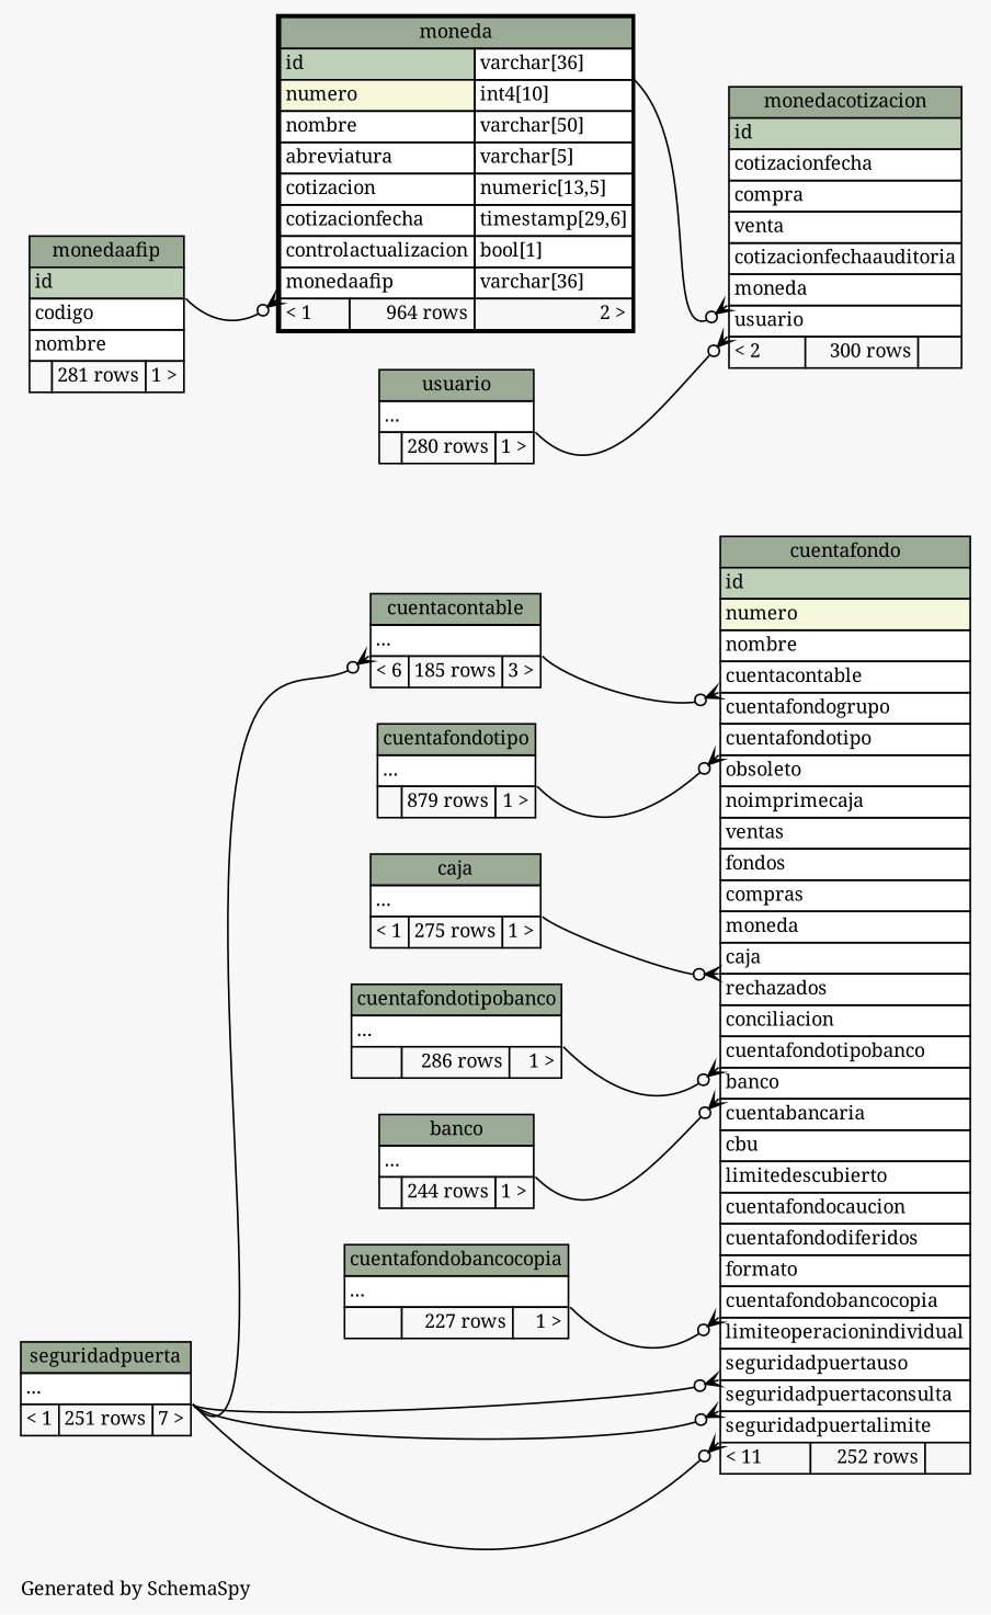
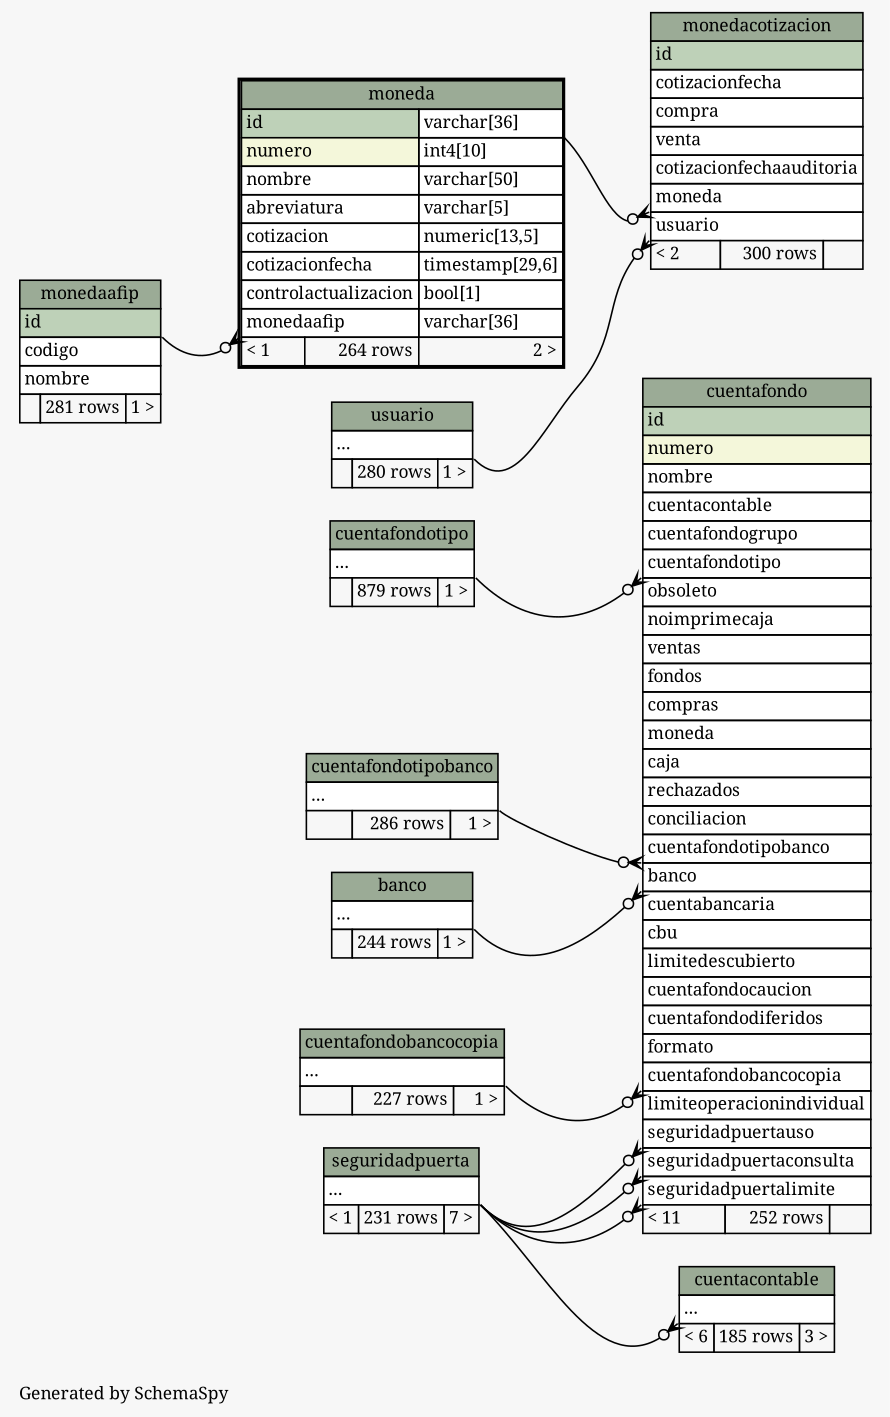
  digraph {
    bgcolor="#f7f7f7"
    fontname="Noto Serif"
    fontsize=11
    label="\nGenerated by SchemaSpy"
    labeljust=l
    nodesep=0.18
    rankdir=RL
    ranksep=0.46
    node [fontname="Noto Serif" fontsize=11 shape=plaintext]
    edge [arrowhead=none arrowsize=0.8 arrowtail=crowodot dir=back fontname="Noto Serif" headport="elipses:se"]
-   n1 [label=<     <TABLE BORDER="0" CELLBORDER="1" CELLSPACING="0" BGCOLOR="#ffffff">       <TR><TD COLSPAN="3" BGCOLOR="#9bab96" ALIGN="CENTER">caja</TD></TR>       <TR><TD PORT="elipses" COLSPAN="3" ALIGN="LEFT">...</TD></TR>       <TR><TD ALIGN="LEFT" BGCOLOR="#f7f7f7">&lt; 1</TD><TD ALIGN="RIGHT" BGCOLOR="#f7f7f7">275 rows</TD><TD ALIGN="RIGHT" BGCOLOR="#f7f7f7">1 &gt;</TD></TR>     </TABLE>>]
-   n2 [label=<     <TABLE BORDER="0" CELLBORDER="1" CELLSPACING="0" BGCOLOR="#ffffff">       <TR><TD COLSPAN="3" BGCOLOR="#9bab96" ALIGN="CENTER">seguridadpuerta</TD></TR>       <TR><TD PORT="elipses" COLSPAN="3" ALIGN="LEFT">...</TD></TR>       <TR><TD ALIGN="LEFT" BGCOLOR="#f7f7f7">&lt; 1</TD><TD ALIGN="RIGHT" BGCOLOR="#f7f7f7">251 rows</TD><TD ALIGN="RIGHT" BGCOLOR="#f7f7f7">7 &gt;</TD></TR>     </TABLE>>]
+   n2 [label=<     <TABLE BORDER="0" CELLBORDER="1" CELLSPACING="0" BGCOLOR="#ffffff">       <TR><TD COLSPAN="3" BGCOLOR="#9bab96" ALIGN="CENTER">seguridadpuerta</TD></TR>       <TR><TD PORT="elipses" COLSPAN="3" ALIGN="LEFT">...</TD></TR>       <TR><TD ALIGN="LEFT" BGCOLOR="#f7f7f7">&lt; 1</TD><TD ALIGN="RIGHT" BGCOLOR="#f7f7f7">231 rows</TD><TD ALIGN="RIGHT" BGCOLOR="#f7f7f7">7 &gt;</TD></TR>     </TABLE>>]
    n3 [label=<     <TABLE BORDER="0" CELLBORDER="1" CELLSPACING="0" BGCOLOR="#ffffff">       <TR><TD COLSPAN="3" BGCOLOR="#9bab96" ALIGN="CENTER">cuentacontable</TD></TR>       <TR><TD PORT="elipses" COLSPAN="3" ALIGN="LEFT">...</TD></TR>       <TR><TD ALIGN="LEFT" BGCOLOR="#f7f7f7">&lt; 6</TD><TD ALIGN="RIGHT" BGCOLOR="#f7f7f7">185 rows</TD><TD ALIGN="RIGHT" BGCOLOR="#f7f7f7">3 &gt;</TD></TR>     </TABLE>>]
    n4 [label=<     <TABLE BORDER="0" CELLBORDER="1" CELLSPACING="0" BGCOLOR="#ffffff">       <TR><TD COLSPAN="3" BGCOLOR="#9bab96" ALIGN="CENTER">cuentafondo</TD></TR>       <TR><TD PORT="id" COLSPAN="3" BGCOLOR="#bed1b8" ALIGN="LEFT">id</TD></TR>       <TR><TD PORT="numero" COLSPAN="3" BGCOLOR="#f4f7da" ALIGN="LEFT">numero</TD></TR>       <TR><TD PORT="nombre" COLSPAN="3" ALIGN="LEFT">nombre</TD></TR>       <TR><TD PORT="cuentacontable" COLSPAN="3" ALIGN="LEFT">cuentacontable</TD></TR>       <TR><TD PORT="cuentafondogrupo" COLSPAN="3" ALIGN="LEFT">cuentafondogrupo</TD></TR>       <TR><TD PORT="cuentafondotipo" COLSPAN="3" ALIGN="LEFT">cuentafondotipo</TD></TR>       <TR><TD PORT="obsoleto" COLSPAN="3" ALIGN="LEFT">obsoleto</TD></TR>       <TR><TD PORT="noimprimecaja" COLSPAN="3" ALIGN="LEFT">noimprimecaja</TD></TR>       <TR><TD PORT="ventas" COLSPAN="3" ALIGN="LEFT">ventas</TD></TR>       <TR><TD PORT="fondos" COLSPAN="3" ALIGN="LEFT">fondos</TD></TR>       <TR><TD PORT="compras" COLSPAN="3" ALIGN="LEFT">compras</TD></TR>       <TR><TD PORT="moneda" COLSPAN="3" ALIGN="LEFT">moneda</TD></TR>       <TR><TD PORT="caja" COLSPAN="3" ALIGN="LEFT">caja</TD></TR>       <TR><TD PORT="rechazados" COLSPAN="3" ALIGN="LEFT">rechazados</TD></TR>       <TR><TD PORT="conciliacion" COLSPAN="3" ALIGN="LEFT">conciliacion</TD></TR>       <TR><TD PORT="cuentafondotipobanco" COLSPAN="3" ALIGN="LEFT">cuentafondotipobanco</TD></TR>       <TR><TD PORT="banco" COLSPAN="3" ALIGN="LEFT">banco</TD></TR>       <TR><TD PORT="cuentabancaria" COLSPAN="3" ALIGN="LEFT">cuentabancaria</TD></TR>       <TR><TD PORT="cbu" COLSPAN="3" ALIGN="LEFT">cbu</TD></TR>       <TR><TD PORT="limitedescubierto" COLSPAN="3" ALIGN="LEFT">limitedescubierto</TD></TR>       <TR><TD PORT="cuentafondocaucion" COLSPAN="3" ALIGN="LEFT">cuentafondocaucion</TD></TR>       <TR><TD PORT="cuentafondodiferidos" COLSPAN="3" ALIGN="LEFT">cuentafondodiferidos</TD></TR>       <TR><TD PORT="formato" COLSPAN="3" ALIGN="LEFT">formato</TD></TR>       <TR><TD PORT="cuentafondobancocopia" COLSPAN="3" ALIGN="LEFT">cuentafondobancocopia</TD></TR>       <TR><TD PORT="limiteoperacionindividual" COLSPAN="3" ALIGN="LEFT">limiteoperacionindividual</TD></TR>       <TR><TD PORT="seguridadpuertauso" COLSPAN="3" ALIGN="LEFT">seguridadpuertauso</TD></TR>       <TR><TD PORT="seguridadpuertaconsulta" COLSPAN="3" ALIGN="LEFT">seguridadpuertaconsulta</TD></TR>       <TR><TD PORT="seguridadpuertalimite" COLSPAN="3" ALIGN="LEFT">seguridadpuertalimite</TD></TR>       <TR><TD ALIGN="LEFT" BGCOLOR="#f7f7f7">&lt; 11</TD><TD ALIGN="RIGHT" BGCOLOR="#f7f7f7">252 rows</TD><TD ALIGN="RIGHT" BGCOLOR="#f7f7f7">  </TD></TR>     </TABLE>>]
    n5 [label=<     <TABLE BORDER="0" CELLBORDER="1" CELLSPACING="0" BGCOLOR="#ffffff">       <TR><TD COLSPAN="3" BGCOLOR="#9bab96" ALIGN="CENTER">banco</TD></TR>       <TR><TD PORT="elipses" COLSPAN="3" ALIGN="LEFT">...</TD></TR>       <TR><TD ALIGN="LEFT" BGCOLOR="#f7f7f7">  </TD><TD ALIGN="RIGHT" BGCOLOR="#f7f7f7">244 rows</TD><TD ALIGN="RIGHT" BGCOLOR="#f7f7f7">1 &gt;</TD></TR>     </TABLE>>]
    n6 [label=<     <TABLE BORDER="0" CELLBORDER="1" CELLSPACING="0" BGCOLOR="#ffffff">       <TR><TD COLSPAN="3" BGCOLOR="#9bab96" ALIGN="CENTER">cuentafondobancocopia</TD></TR>       <TR><TD PORT="elipses" COLSPAN="3" ALIGN="LEFT">...</TD></TR>       <TR><TD ALIGN="LEFT" BGCOLOR="#f7f7f7">  </TD><TD ALIGN="RIGHT" BGCOLOR="#f7f7f7">227 rows</TD><TD ALIGN="RIGHT" BGCOLOR="#f7f7f7">1 &gt;</TD></TR>     </TABLE>>]
    n7 [label=<     <TABLE BORDER="0" CELLBORDER="1" CELLSPACING="0" BGCOLOR="#ffffff">       <TR><TD COLSPAN="3" BGCOLOR="#9bab96" ALIGN="CENTER">cuentafondotipo</TD></TR>       <TR><TD PORT="elipses" COLSPAN="3" ALIGN="LEFT">...</TD></TR>       <TR><TD ALIGN="LEFT" BGCOLOR="#f7f7f7">  </TD><TD ALIGN="RIGHT" BGCOLOR="#f7f7f7">879 rows</TD><TD ALIGN="RIGHT" BGCOLOR="#f7f7f7">1 &gt;</TD></TR>     </TABLE>>]
    n8 [label=<     <TABLE BORDER="0" CELLBORDER="1" CELLSPACING="0" BGCOLOR="#ffffff">       <TR><TD COLSPAN="3" BGCOLOR="#9bab96" ALIGN="CENTER">cuentafondotipobanco</TD></TR>       <TR><TD PORT="elipses" COLSPAN="3" ALIGN="LEFT">...</TD></TR>       <TR><TD ALIGN="LEFT" BGCOLOR="#f7f7f7">  </TD><TD ALIGN="RIGHT" BGCOLOR="#f7f7f7">286 rows</TD><TD ALIGN="RIGHT" BGCOLOR="#f7f7f7">1 &gt;</TD></TR>     </TABLE>>]
-   n9 [label=<     <TABLE BORDER="2" CELLBORDER="1" CELLSPACING="0" BGCOLOR="#ffffff">       <TR><TD COLSPAN="3" BGCOLOR="#9bab96" ALIGN="CENTER">moneda</TD></TR>       <TR><TD PORT="id" COLSPAN="2" BGCOLOR="#bed1b8" ALIGN="LEFT">id</TD><TD PORT="id.type" ALIGN="LEFT">varchar[36]</TD></TR>       <TR><TD PORT="numero" COLSPAN="2" BGCOLOR="#f4f7da" ALIGN="LEFT">numero</TD><TD PORT="numero.type" ALIGN="LEFT">int4[10]</TD></TR>       <TR><TD PORT="nombre" COLSPAN="2" ALIGN="LEFT">nombre</TD><TD PORT="nombre.type" ALIGN="LEFT">varchar[50]</TD></TR>       <TR><TD PORT="abreviatura" COLSPAN="2" ALIGN="LEFT">abreviatura</TD><TD PORT="abreviatura.type" ALIGN="LEFT">varchar[5]</TD></TR>       <TR><TD PORT="cotizacion" COLSPAN="2" ALIGN="LEFT">cotizacion</TD><TD PORT="cotizacion.type" ALIGN="LEFT">numeric[13,5]</TD></TR>       <TR><TD PORT="cotizacionfecha" COLSPAN="2" ALIGN="LEFT">cotizacionfecha</TD><TD PORT="cotizacionfecha.type" ALIGN="LEFT">timestamp[29,6]</TD></TR>       <TR><TD PORT="controlactualizacion" COLSPAN="2" ALIGN="LEFT">controlactualizacion</TD><TD PORT="controlactualizacion.type" ALIGN="LEFT">bool[1]</TD></TR>       <TR><TD PORT="monedaafip" COLSPAN="2" ALIGN="LEFT">monedaafip</TD><TD PORT="monedaafip.type" ALIGN="LEFT">varchar[36]</TD></TR>       <TR><TD ALIGN="LEFT" BGCOLOR="#f7f7f7">&lt; 1</TD><TD ALIGN="RIGHT" BGCOLOR="#f7f7f7">964 rows</TD><TD ALIGN="RIGHT" BGCOLOR="#f7f7f7">2 &gt;</TD></TR>     </TABLE>>]
+   n9 [label=<     <TABLE BORDER="2" CELLBORDER="1" CELLSPACING="0" BGCOLOR="#ffffff">       <TR><TD COLSPAN="3" BGCOLOR="#9bab96" ALIGN="CENTER">moneda</TD></TR>       <TR><TD PORT="id" COLSPAN="2" BGCOLOR="#bed1b8" ALIGN="LEFT">id</TD><TD PORT="id.type" ALIGN="LEFT">varchar[36]</TD></TR>       <TR><TD PORT="numero" COLSPAN="2" BGCOLOR="#f4f7da" ALIGN="LEFT">numero</TD><TD PORT="numero.type" ALIGN="LEFT">int4[10]</TD></TR>       <TR><TD PORT="nombre" COLSPAN="2" ALIGN="LEFT">nombre</TD><TD PORT="nombre.type" ALIGN="LEFT">varchar[50]</TD></TR>       <TR><TD PORT="abreviatura" COLSPAN="2" ALIGN="LEFT">abreviatura</TD><TD PORT="abreviatura.type" ALIGN="LEFT">varchar[5]</TD></TR>       <TR><TD PORT="cotizacion" COLSPAN="2" ALIGN="LEFT">cotizacion</TD><TD PORT="cotizacion.type" ALIGN="LEFT">numeric[13,5]</TD></TR>       <TR><TD PORT="cotizacionfecha" COLSPAN="2" ALIGN="LEFT">cotizacionfecha</TD><TD PORT="cotizacionfecha.type" ALIGN="LEFT">timestamp[29,6]</TD></TR>       <TR><TD PORT="controlactualizacion" COLSPAN="2" ALIGN="LEFT">controlactualizacion</TD><TD PORT="controlactualizacion.type" ALIGN="LEFT">bool[1]</TD></TR>       <TR><TD PORT="monedaafip" COLSPAN="2" ALIGN="LEFT">monedaafip</TD><TD PORT="monedaafip.type" ALIGN="LEFT">varchar[36]</TD></TR>       <TR><TD ALIGN="LEFT" BGCOLOR="#f7f7f7">&lt; 1</TD><TD ALIGN="RIGHT" BGCOLOR="#f7f7f7">264 rows</TD><TD ALIGN="RIGHT" BGCOLOR="#f7f7f7">2 &gt;</TD></TR>     </TABLE>>]
    n10 [label=<     <TABLE BORDER="0" CELLBORDER="1" CELLSPACING="0" BGCOLOR="#ffffff">       <TR><TD COLSPAN="3" BGCOLOR="#9bab96" ALIGN="CENTER">monedaafip</TD></TR>       <TR><TD PORT="id" COLSPAN="3" BGCOLOR="#bed1b8" ALIGN="LEFT">id</TD></TR>       <TR><TD PORT="codigo" COLSPAN="3" ALIGN="LEFT">codigo</TD></TR>       <TR><TD PORT="nombre" COLSPAN="3" ALIGN="LEFT">nombre</TD></TR>       <TR><TD ALIGN="LEFT" BGCOLOR="#f7f7f7">  </TD><TD ALIGN="RIGHT" BGCOLOR="#f7f7f7">281 rows</TD><TD ALIGN="RIGHT" BGCOLOR="#f7f7f7">1 &gt;</TD></TR>     </TABLE>>]
    n11 [label=<     <TABLE BORDER="0" CELLBORDER="1" CELLSPACING="0" BGCOLOR="#ffffff">       <TR><TD COLSPAN="3" BGCOLOR="#9bab96" ALIGN="CENTER">monedacotizacion</TD></TR>       <TR><TD PORT="id" COLSPAN="3" BGCOLOR="#bed1b8" ALIGN="LEFT">id</TD></TR>       <TR><TD PORT="cotizacionfecha" COLSPAN="3" ALIGN="LEFT">cotizacionfecha</TD></TR>       <TR><TD PORT="compra" COLSPAN="3" ALIGN="LEFT">compra</TD></TR>       <TR><TD PORT="venta" COLSPAN="3" ALIGN="LEFT">venta</TD></TR>       <TR><TD PORT="cotizacionfechaauditoria" COLSPAN="3" ALIGN="LEFT">cotizacionfechaauditoria</TD></TR>       <TR><TD PORT="moneda" COLSPAN="3" ALIGN="LEFT">moneda</TD></TR>       <TR><TD PORT="usuario" COLSPAN="3" ALIGN="LEFT">usuario</TD></TR>       <TR><TD ALIGN="LEFT" BGCOLOR="#f7f7f7">&lt; 2</TD><TD ALIGN="RIGHT" BGCOLOR="#f7f7f7">300 rows</TD><TD ALIGN="RIGHT" BGCOLOR="#f7f7f7">  </TD></TR>     </TABLE>>]
    n12 [label=<     <TABLE BORDER="0" CELLBORDER="1" CELLSPACING="0" BGCOLOR="#ffffff">       <TR><TD COLSPAN="3" BGCOLOR="#9bab96" ALIGN="CENTER">usuario</TD></TR>       <TR><TD PORT="elipses" COLSPAN="3" ALIGN="LEFT">...</TD></TR>       <TR><TD ALIGN="LEFT" BGCOLOR="#f7f7f7">  </TD><TD ALIGN="RIGHT" BGCOLOR="#f7f7f7">280 rows</TD><TD ALIGN="RIGHT" BGCOLOR="#f7f7f7">1 &gt;</TD></TR>     </TABLE>>]
    n3 -> n2 [tailport="elipses:sw"]
-   n4 -> n1 [tailport="caja:sw"]
    n4 -> n2 [tailport="seguridadpuertaconsulta:sw"]
    n4 -> n2 [tailport="seguridadpuertalimite:sw"]
    n4 -> n2 [tailport="seguridadpuertauso:sw"]
-   n4 -> n3 [tailport="cuentacontable:sw"]
    n4 -> n5 [tailport="banco:sw"]
    n4 -> n6 [tailport="cuentafondobancocopia:sw"]
    n4 -> n7 [tailport="cuentafondotipo:sw"]
    n4 -> n8 [tailport="cuentafondotipobanco:sw"]
    n9 -> n10 [headport="id:se" tailport="monedaafip:sw"]
    n11 -> n9 [headport="id.type:se" tailport="moneda:sw"]
    n11 -> n12 [tailport="usuario:sw"]
  }
